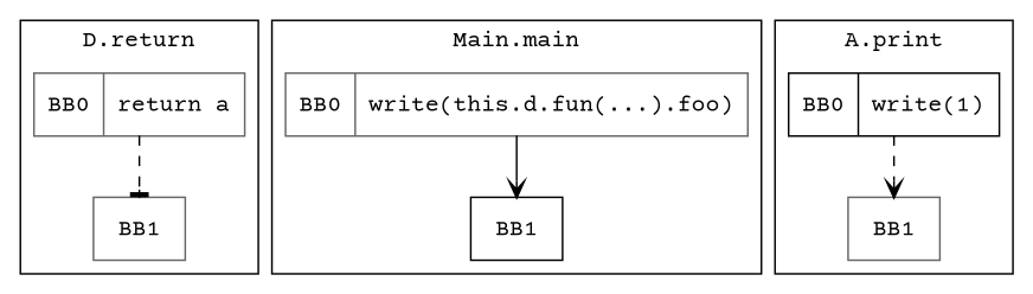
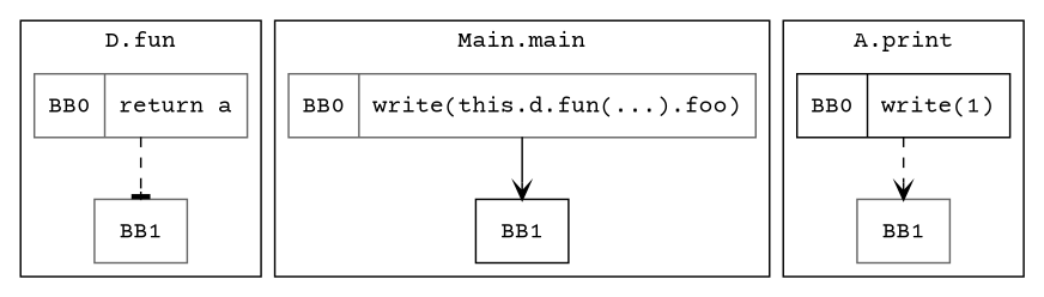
  digraph {
    rankdir=TB
    fontname="Courier Prime"
    node [shape=record color=gray40 fontname="Courier Prime"]
    edge [style=dashed arrowhead=vee fontname="Courier Prime"]
    n1 [label="BB0|return a"]
    n2 [label=BB1]
    n3 [label="BB0|write(this.d.fun(...).foo)"]
    n4 [label=BB1 color=black]
    n5 [label="BB0|write(1)" color=black]
    n6 [label=BB1]
    subgraph cluster_1 {
-     label="D.return"
+     label="D.fun"
      n1
      n2
    }
    subgraph cluster_2 {
      label="Main.main"
      n3
      n4
    }
    subgraph cluster_3 {
      label="A.print"
      n5
      n6
    }
    n1 -> n2 [arrowhead=tee]
    n3 -> n4 [style=solid]
    n5 -> n6
  }
